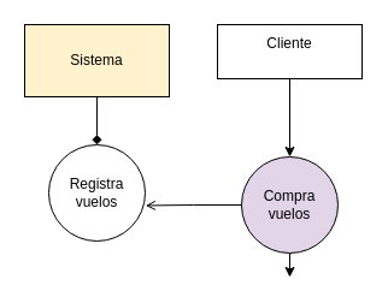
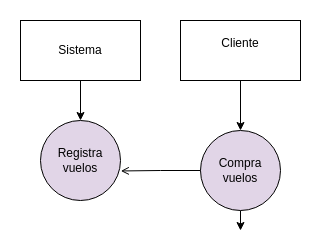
  <mxCell id="0" />
  <mxCell id="1" parent="0" />
  <mxCell id="2" style="edgeStyle=orthogonalEdgeStyle;rounded=0;orthogonalLoop=1;jettySize=auto;html=1;exitX=0.5;exitY=1;exitDx=0;exitDy=0;entryX=0.5;entryY=0;entryDx=0;entryDy=0;" edge="1" parent="1" source="3" target="5"><mxGeometry relative="1" as="geometry" /></mxCell>
- <mxCell id="3" value="Cliente&lt;div&gt;&lt;br&gt;&lt;/div&gt;" style="rounded=0;whiteSpace=wrap;html=1;" vertex="1" parent="1"><mxGeometry x="180" y="20" width="120" height="45" as="geometry" /></mxCell>
+ <mxCell id="3" value="Cliente&lt;div&gt;&lt;br&gt;&lt;/div&gt;" style="rounded=0;whiteSpace=wrap;html=1;" vertex="1" parent="1"><mxGeometry x="180" y="20" width="120" height="60" as="geometry" /></mxCell>
  <mxCell id="4" style="edgeStyle=orthogonalEdgeStyle;rounded=0;orthogonalLoop=1;jettySize=auto;html=1;exitX=0.5;exitY=1;exitDx=0;exitDy=0;entryX=0.5;entryY=0;entryDx=0;entryDy=0;" edge="1" parent="1" source="5"><mxGeometry relative="1" as="geometry"><mxPoint x="240" y="230" as="targetPoint" /></mxGeometry></mxCell>
  <mxCell id="5" value="Compra vuelos" style="ellipse;whiteSpace=wrap;html=1;aspect=fixed;fillColor=#e1d5e7;" vertex="1" parent="1"><mxGeometry x="200" y="130" width="80" height="80" as="geometry" /></mxCell>
- <mxCell id="6" style="edgeStyle=orthogonalEdgeStyle;rounded=0;orthogonalLoop=1;jettySize=auto;html=1;exitX=0.5;exitY=1;exitDx=0;exitDy=0;entryX=0.5;entryY=0;entryDx=0;entryDy=0;endArrow=diamond;" edge="1" parent="1" source="7" target="8"><mxGeometry relative="1" as="geometry" /></mxCell>
- <mxCell id="7" value="&lt;div&gt;Sistema&lt;/div&gt;" style="rounded=0;whiteSpace=wrap;html=1;fillColor=#fff2cc;" vertex="1" parent="1"><mxGeometry x="20" y="20" width="120" height="60" as="geometry" /></mxCell>
- <mxCell id="8" value="Registra vuelos" style="ellipse;whiteSpace=wrap;html=1;aspect=fixed;" vertex="1" parent="1"><mxGeometry x="40" y="120" width="80" height="80" as="geometry" /></mxCell>
+ <mxCell id="6" style="edgeStyle=orthogonalEdgeStyle;rounded=0;orthogonalLoop=1;jettySize=auto;html=1;exitX=0.5;exitY=1;exitDx=0;exitDy=0;entryX=0.5;entryY=0;entryDx=0;entryDy=0;" edge="1" parent="1" source="7" target="8"><mxGeometry relative="1" as="geometry" /></mxCell>
+ <mxCell id="7" value="&lt;div&gt;Sistema&lt;/div&gt;" style="rounded=0;whiteSpace=wrap;html=1;" vertex="1" parent="1"><mxGeometry x="20" y="20" width="120" height="60" as="geometry" /></mxCell>
+ <mxCell id="8" value="Registra vuelos" style="ellipse;whiteSpace=wrap;html=1;aspect=fixed;fillColor=#e1d5e7;" vertex="1" parent="1"><mxGeometry x="40" y="120" width="80" height="80" as="geometry" /></mxCell>
  <mxCell id="9" style="edgeStyle=orthogonalEdgeStyle;rounded=0;orthogonalLoop=1;jettySize=auto;html=1;exitX=0;exitY=0.5;exitDx=0;exitDy=0;entryX=1.004;entryY=0.631;entryDx=0;entryDy=0;entryPerimeter=0;endArrow=open;" edge="1" parent="1" source="5" target="8"><mxGeometry relative="1" as="geometry" /></mxCell>
